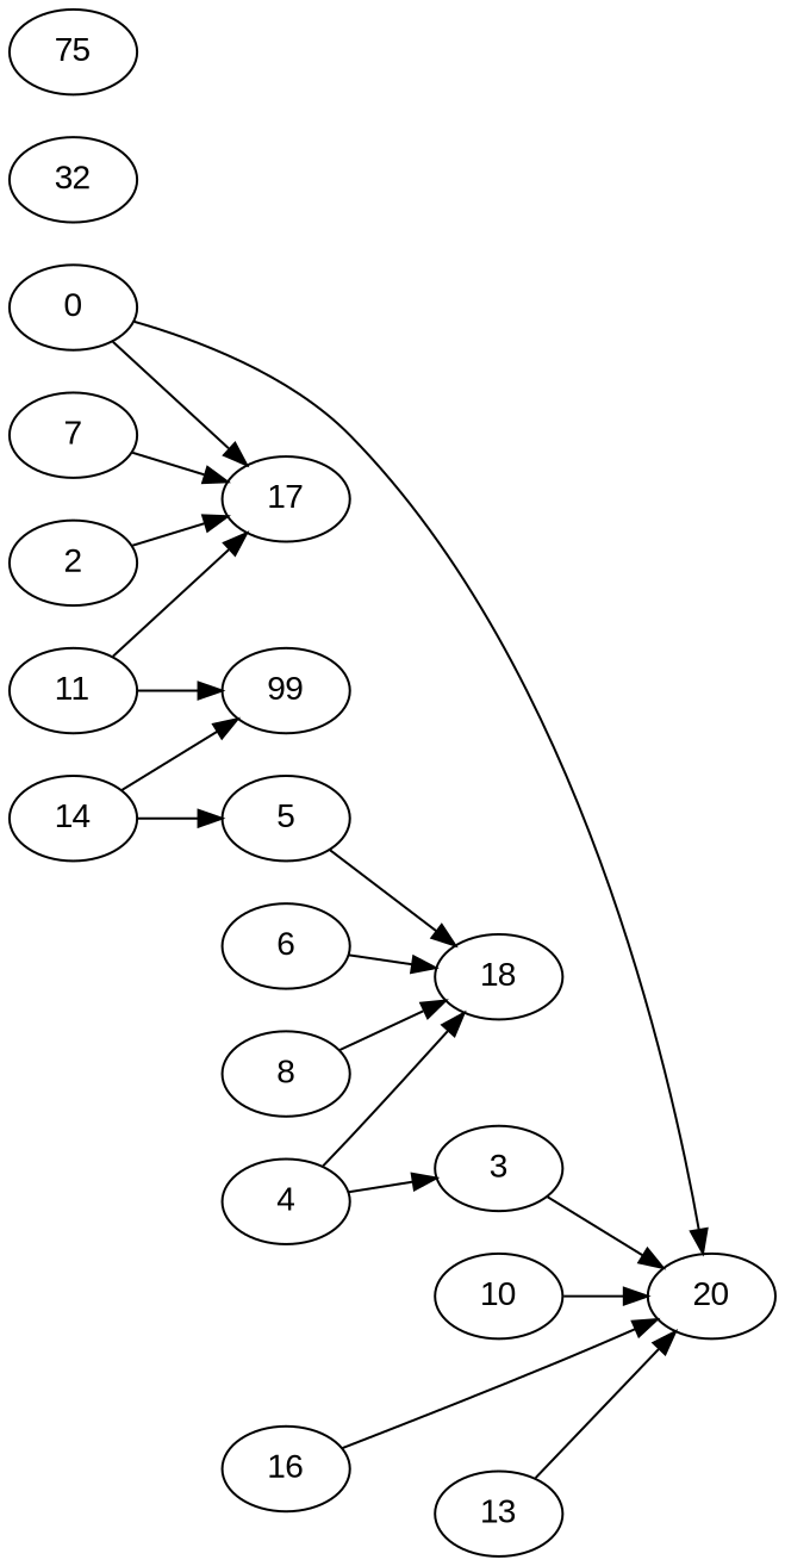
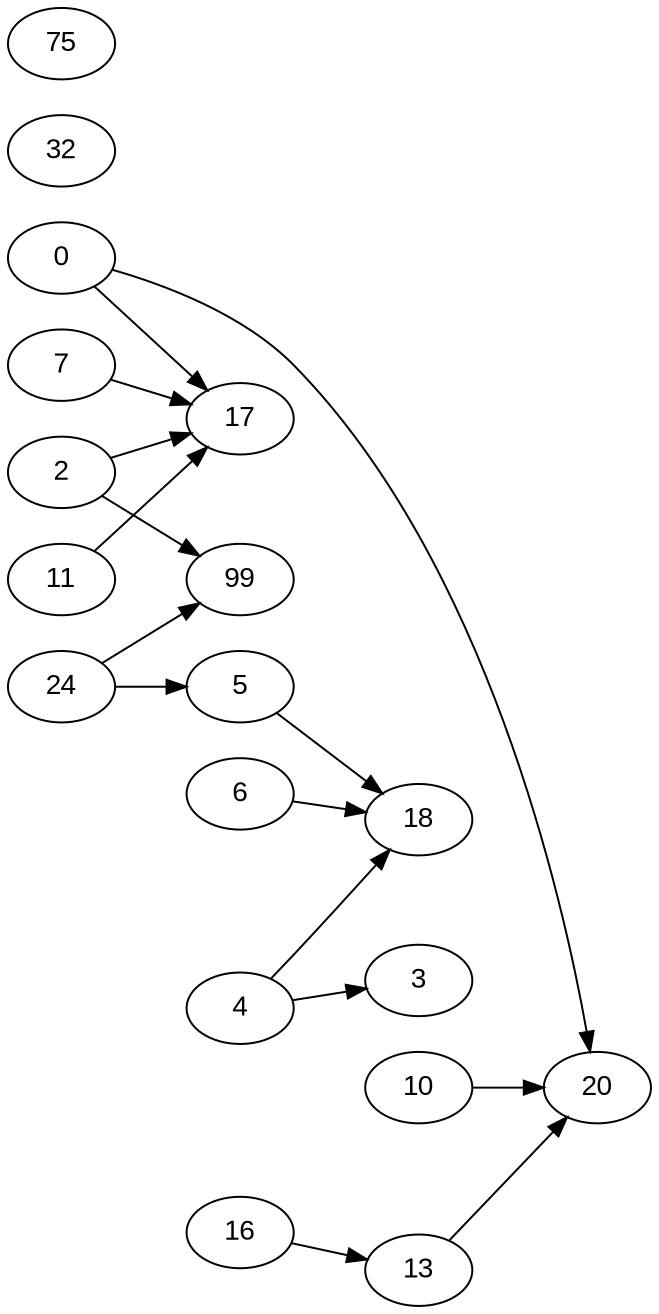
  digraph {
    fontname="Liberation Sans"
    rankdir=LR
    node [alpha=0.01 fontname="Liberation Sans"]
    edge [fontname="Liberation Sans"]
    n1 [alpha=0.00 expect_size=41368576 label=0]
    17 [alpha=0.00 expect_size=39982080]
    20 [alpha=0.19 expect_size=26582016]
    2 [alpha=0.05 expect_size=33012736]
    n5 [alpha=0.09 expect_size=21344256 label=99]
    3 [alpha=0.03 expect_size=25783296]
    4 [alpha=0.18 expect_size=43825152]
    18 [alpha=0.03 expect_size=19232768]
    5 [alpha=0.14 expect_size=33773568]
    6 [alpha=0.17 expect_size=25264128]
    7 [alpha=0.11 expect_size=8946688]
-   8 [expect_size=23559168]
    10 [alpha=0.16 expect_size=14374912]
    11 [alpha=0.17 expect_size=47423488]
    n15 [expect_size=47698944 label=32]
    13 [alpha=0.10 expect_size=11246592]
-   14 [alpha=0.11 expect_size=17822720]
+   14 [alpha=0.11 expect_size=17822720 label=24]
    n18 [expect_size=12796928 label=75]
    16 [alpha=0.19 expect_size=46904320]
    n1 -> 17
    n1 -> 20
    2 -> 17
-   11 -> n5
-   3 -> 20
+   2 -> n5
    4 -> 3
    4 -> 18
    5 -> 18
    6 -> 18
    7 -> 17
-   8 -> 18
    10 -> 20
    11 -> 17
    13 -> 20
    14 -> n5
    14 -> 5
-   16 -> 20
+   16 -> 13
  }
